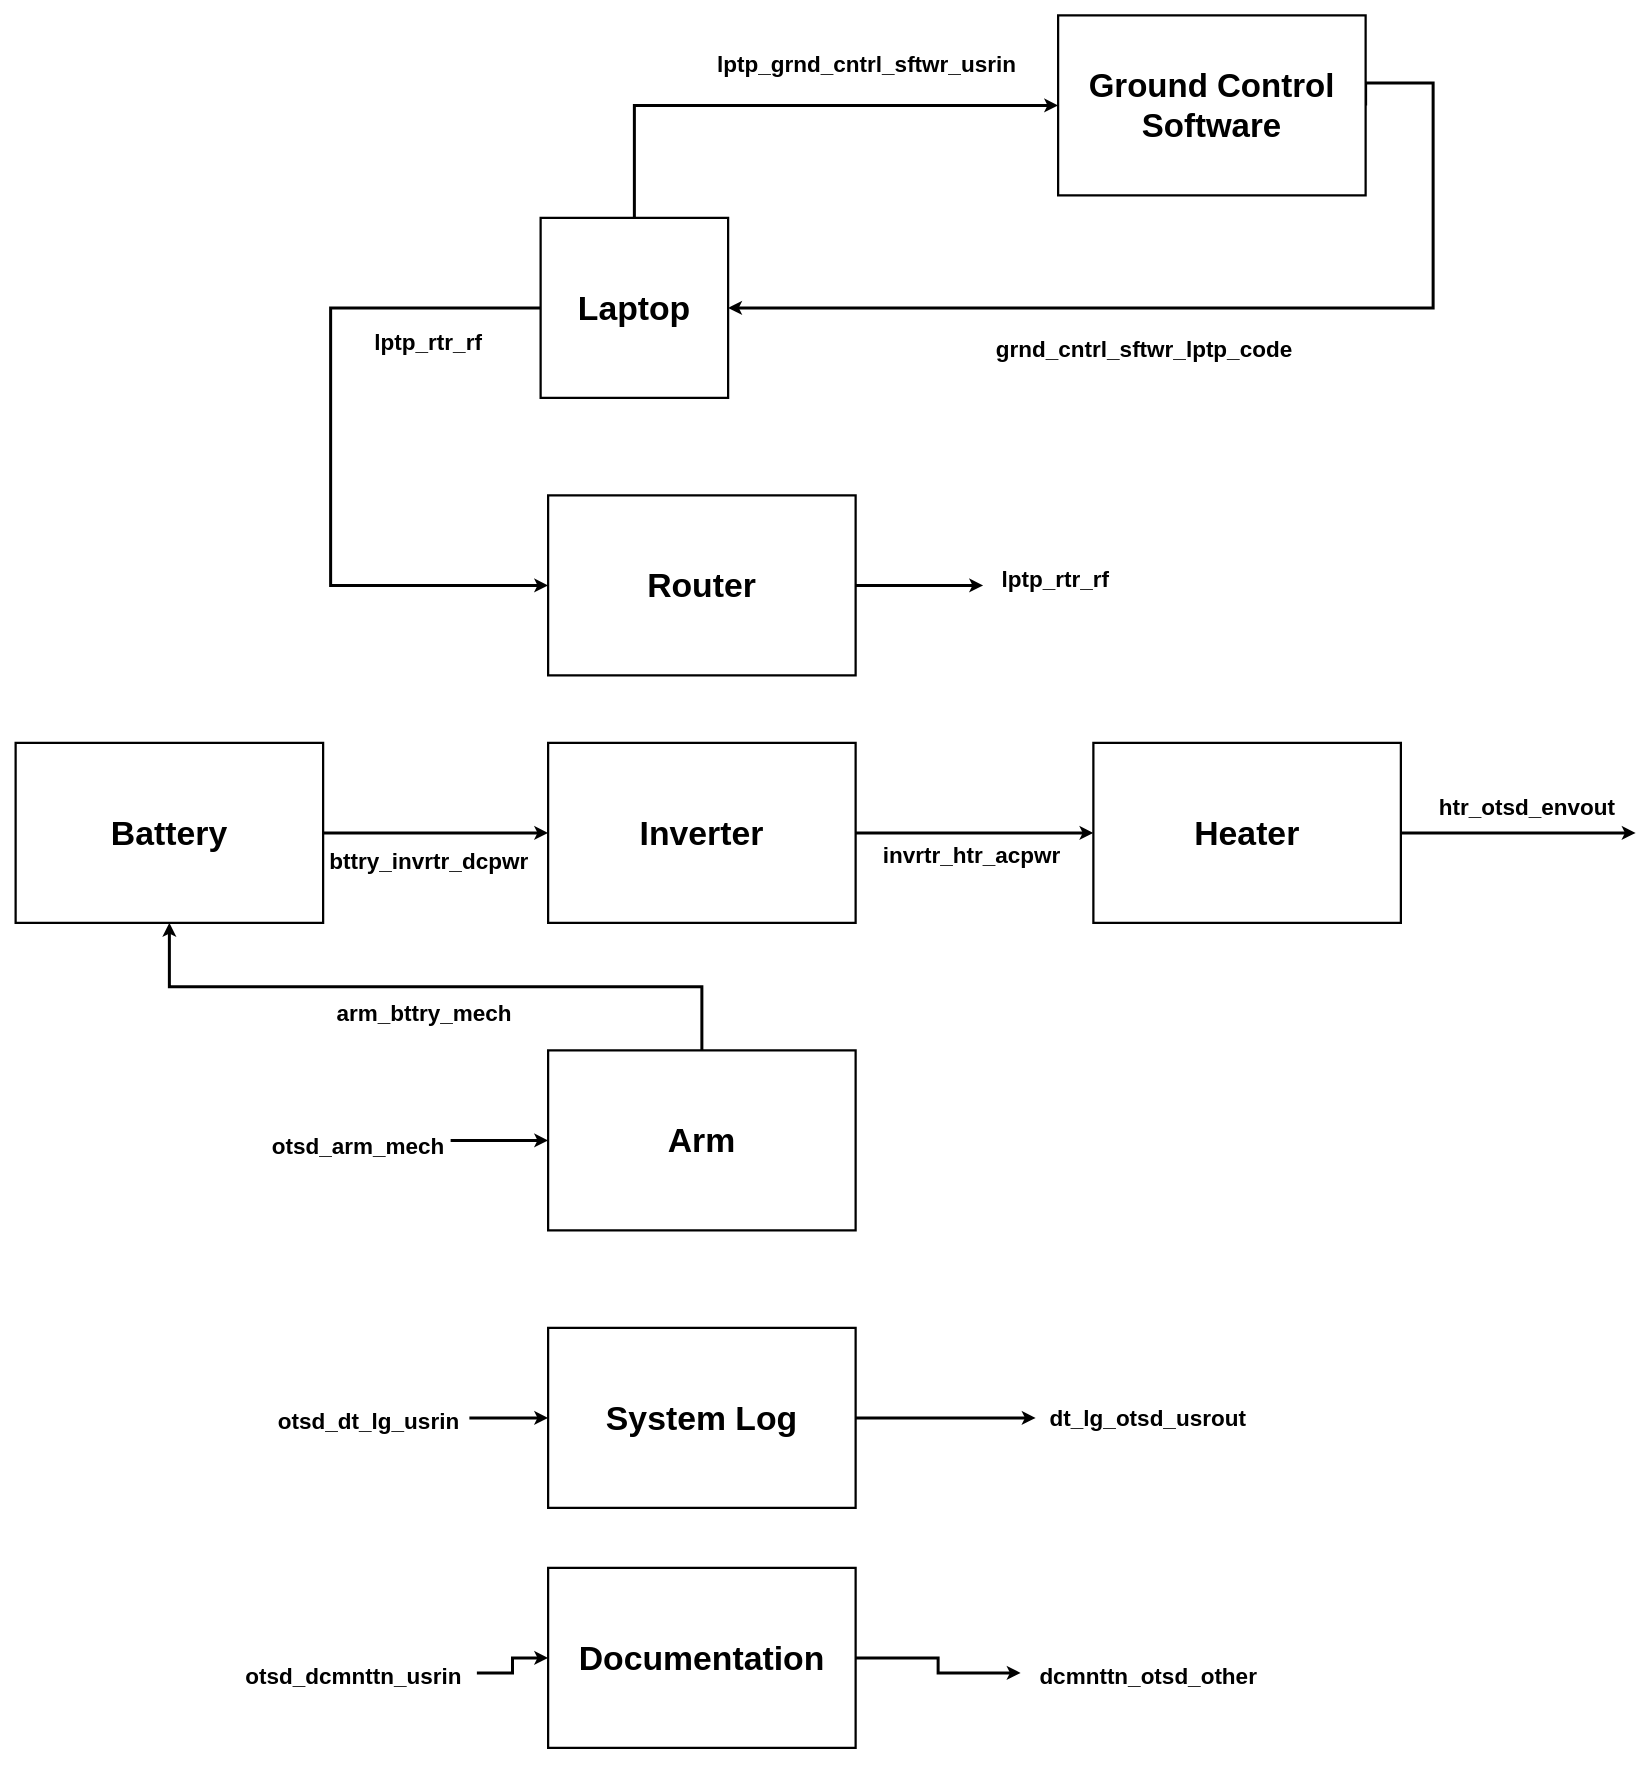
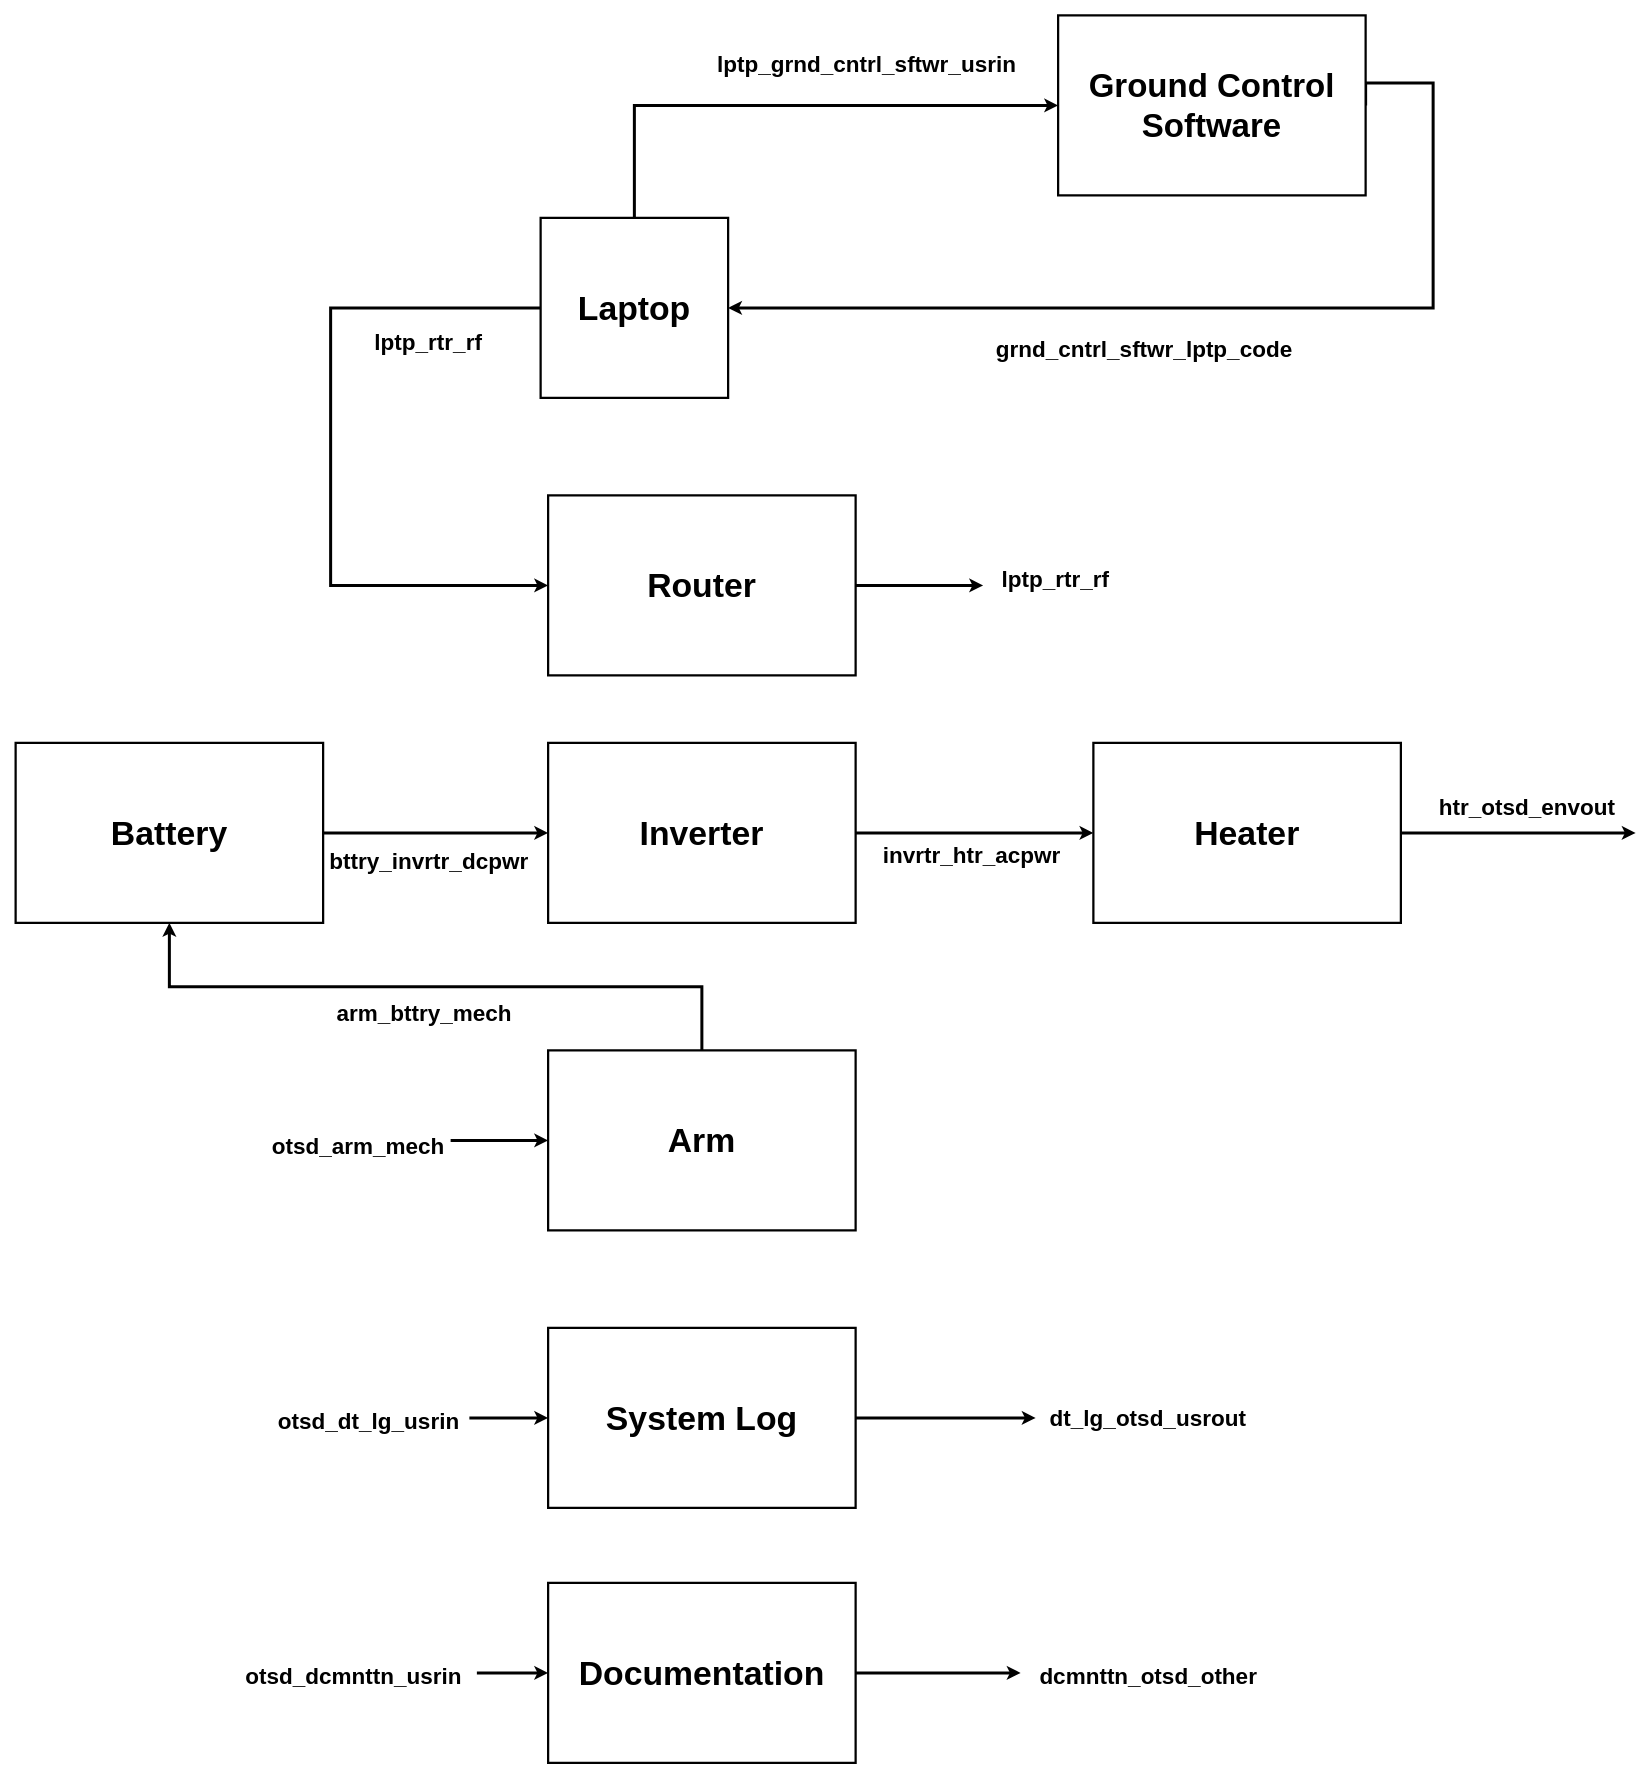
  <mxCell id="0" />
  <mxCell id="1" parent="0" />
  <mxCell id="2" style="edgeStyle=orthogonalEdgeStyle;rounded=0;orthogonalLoop=1;jettySize=auto;html=1;exitX=1;exitY=0.5;exitDx=0;exitDy=0;entryX=1;entryY=0.5;entryDx=0;entryDy=0;strokeWidth=4;" parent="1" source="3" target="7" edge="1"><mxGeometry relative="1" as="geometry"><Array as="points"><mxPoint x="1910" y="110" /><mxPoint x="1910" y="410" /></Array></mxGeometry></mxCell>
  <mxCell id="3" value="&lt;b&gt;&lt;font style=&quot;font-size: 44px&quot;&gt;Ground Control Software&lt;/font&gt;&lt;/b&gt;" style="rounded=0;whiteSpace=wrap;html=1;strokeWidth=3;" parent="1" vertex="1"><mxGeometry x="1410" y="20" width="410" height="240" as="geometry" /></mxCell>
  <mxCell id="4" value="&lt;font style=&quot;font-size: 30px&quot;&gt;&lt;b&gt;lptp_grnd_cntrl_sftwr_usrin&lt;/b&gt;&lt;/font&gt;" style="text;html=1;strokeColor=none;fillColor=none;align=center;verticalAlign=middle;whiteSpace=wrap;rounded=0;" parent="1" vertex="1"><mxGeometry x="950" y="60" width="410" height="50" as="geometry" /></mxCell>
  <mxCell id="5" style="edgeStyle=orthogonalEdgeStyle;rounded=0;orthogonalLoop=1;jettySize=auto;html=1;exitX=0.5;exitY=0;exitDx=0;exitDy=0;entryX=0;entryY=0.5;entryDx=0;entryDy=0;strokeWidth=4;" parent="1" source="7" target="3" edge="1"><mxGeometry relative="1" as="geometry" /></mxCell>
  <mxCell id="6" style="edgeStyle=orthogonalEdgeStyle;rounded=0;orthogonalLoop=1;jettySize=auto;html=1;exitX=0;exitY=0.5;exitDx=0;exitDy=0;entryX=0;entryY=0.5;entryDx=0;entryDy=0;strokeWidth=4;" parent="1" source="7" target="34" edge="1"><mxGeometry relative="1" as="geometry"><Array as="points"><mxPoint x="440" y="410" /><mxPoint x="440" y="780" /></Array></mxGeometry></mxCell>
  <mxCell id="7" value="&lt;b&gt;&lt;font style=&quot;font-size: 45px&quot;&gt;Laptop&lt;/font&gt;&lt;/b&gt;" style="rounded=0;whiteSpace=wrap;html=1;strokeWidth=3;" parent="1" vertex="1"><mxGeometry x="720" y="290" width="250" height="240" as="geometry" /></mxCell>
  <mxCell id="8" value="&lt;font style=&quot;font-size: 30px&quot;&gt;&lt;b&gt;grnd_cntrl_sftwr_lptp_code&lt;/b&gt;&lt;/font&gt;" style="text;html=1;strokeColor=none;fillColor=none;align=center;verticalAlign=middle;whiteSpace=wrap;rounded=0;" parent="1" vertex="1"><mxGeometry x="1290" y="440" width="470" height="50" as="geometry" /></mxCell>
  <mxCell id="9" style="edgeStyle=orthogonalEdgeStyle;rounded=0;orthogonalLoop=1;jettySize=auto;html=1;exitX=1;exitY=0.5;exitDx=0;exitDy=0;strokeWidth=4;" parent="1" source="10" target="14" edge="1"><mxGeometry relative="1" as="geometry" /></mxCell>
  <mxCell id="10" value="&lt;b&gt;&lt;font style=&quot;font-size: 45px&quot;&gt;Inverter&lt;/font&gt;&lt;/b&gt;" style="rounded=0;whiteSpace=wrap;html=1;strokeWidth=3;" parent="1" vertex="1"><mxGeometry x="730" y="990" width="410" height="240" as="geometry" /></mxCell>
  <mxCell id="11" style="edgeStyle=orthogonalEdgeStyle;rounded=0;orthogonalLoop=1;jettySize=auto;html=1;exitX=1;exitY=0.5;exitDx=0;exitDy=0;entryX=0;entryY=0.5;entryDx=0;entryDy=0;strokeWidth=4;" parent="1" source="12" target="10" edge="1"><mxGeometry relative="1" as="geometry" /></mxCell>
  <mxCell id="12" value="&lt;b&gt;&lt;font style=&quot;font-size: 45px&quot;&gt;Battery&lt;/font&gt;&lt;/b&gt;" style="rounded=0;whiteSpace=wrap;html=1;strokeWidth=3;" parent="1" vertex="1"><mxGeometry x="20" y="990" width="410" height="240" as="geometry" /></mxCell>
  <mxCell id="13" style="edgeStyle=orthogonalEdgeStyle;rounded=0;orthogonalLoop=1;jettySize=auto;html=1;exitX=1;exitY=0.5;exitDx=0;exitDy=0;strokeWidth=4;" parent="1" source="14" edge="1"><mxGeometry relative="1" as="geometry"><mxPoint x="2180" y="1110" as="targetPoint" /></mxGeometry></mxCell>
  <mxCell id="14" value="&lt;b&gt;&lt;font style=&quot;font-size: 45px&quot;&gt;Heater&lt;/font&gt;&lt;/b&gt;" style="rounded=0;whiteSpace=wrap;html=1;strokeWidth=3;" parent="1" vertex="1"><mxGeometry x="1457" y="990" width="410" height="240" as="geometry" /></mxCell>
  <mxCell id="15" value="&lt;font style=&quot;font-size: 30px&quot;&gt;&lt;b&gt;invrtr_htr_acpwr&lt;/b&gt;&lt;/font&gt;" style="text;html=1;strokeColor=none;fillColor=none;align=center;verticalAlign=middle;whiteSpace=wrap;rounded=0;" parent="1" vertex="1"><mxGeometry x="1160" y="1130" width="270" height="20" as="geometry" /></mxCell>
  <mxCell id="16" value="&lt;div style=&quot;font-size: 30px&quot;&gt;&lt;font style=&quot;font-size: 30px&quot;&gt;&lt;b&gt;bttry_invrtr_dcpwr&lt;span style=&quot;white-space: pre&quot;&gt;&#09;&lt;/span&gt;&lt;/b&gt;&lt;/font&gt;&lt;/div&gt;&lt;div style=&quot;font-size: 30px&quot;&gt;&lt;br&gt;&lt;/div&gt;" style="text;html=1;align=center;verticalAlign=middle;resizable=0;points=[];autosize=1;" parent="1" vertex="1"><mxGeometry x="430" y="1150" width="350" height="30" as="geometry" /></mxCell>
  <mxCell id="17" style="edgeStyle=orthogonalEdgeStyle;rounded=0;orthogonalLoop=1;jettySize=auto;html=1;exitX=0.5;exitY=0;exitDx=0;exitDy=0;strokeWidth=4;" parent="1" source="18" target="12" edge="1"><mxGeometry relative="1" as="geometry" /></mxCell>
  <mxCell id="18" value="&lt;b&gt;&lt;font style=&quot;font-size: 45px&quot;&gt;Arm&lt;/font&gt;&lt;/b&gt;" style="rounded=0;whiteSpace=wrap;html=1;strokeWidth=3;" parent="1" vertex="1"><mxGeometry x="730" y="1400" width="410" height="240" as="geometry" /></mxCell>
  <mxCell id="19" style="edgeStyle=orthogonalEdgeStyle;rounded=0;orthogonalLoop=1;jettySize=auto;html=1;exitX=1;exitY=0.5;exitDx=0;exitDy=0;strokeWidth=4;" parent="1" source="20" target="18" edge="1"><mxGeometry relative="1" as="geometry" /></mxCell>
  <mxCell id="20" value="&lt;font style=&quot;font-size: 30px&quot;&gt;&lt;b&gt;otsd_arm_mech&lt;/b&gt;&lt;/font&gt;" style="text;html=1;" parent="1" vertex="1"><mxGeometry x="360" y="1502.5" width="240" height="35" as="geometry" /></mxCell>
  <mxCell id="21" value="&lt;font style=&quot;font-size: 30px&quot;&gt;&lt;b&gt;arm_bttry_mech&lt;/b&gt;&lt;/font&gt;" style="text;html=1;strokeColor=none;fillColor=none;align=center;verticalAlign=middle;whiteSpace=wrap;rounded=0;" parent="1" vertex="1"><mxGeometry x="430" y="1340" width="270" height="20" as="geometry" /></mxCell>
  <mxCell id="22" value="&lt;font style=&quot;font-size: 30px&quot;&gt;&lt;b&gt;htr_otsd_envout&lt;/b&gt;&lt;/font&gt;" style="text;html=1;align=center;verticalAlign=middle;resizable=0;points=[];autosize=1;" parent="1" vertex="1"><mxGeometry x="1910" y="1060" width="250" height="30" as="geometry" /></mxCell>
  <mxCell id="23" style="edgeStyle=orthogonalEdgeStyle;rounded=0;orthogonalLoop=1;jettySize=auto;html=1;exitX=1;exitY=0.5;exitDx=0;exitDy=0;strokeWidth=4;entryX=0;entryY=0.5;entryDx=0;entryDy=0;" parent="1" source="24" target="27" edge="1"><mxGeometry relative="1" as="geometry"><mxPoint x="1370" y="1890.294" as="targetPoint" /></mxGeometry></mxCell>
  <mxCell id="24" value="&lt;b&gt;&lt;font style=&quot;font-size: 45px&quot;&gt;System Log&lt;/font&gt;&lt;/b&gt;" style="rounded=0;whiteSpace=wrap;html=1;strokeWidth=3;" parent="1" vertex="1"><mxGeometry x="730" y="1770" width="410" height="240" as="geometry" /></mxCell>
  <mxCell id="25" style="edgeStyle=orthogonalEdgeStyle;rounded=0;orthogonalLoop=1;jettySize=auto;html=1;exitX=1;exitY=0.5;exitDx=0;exitDy=0;strokeWidth=4;" parent="1" source="26" target="24" edge="1"><mxGeometry relative="1" as="geometry" /></mxCell>
  <mxCell id="26" value="&lt;span style=&quot;font-size: 30px&quot;&gt;&lt;b&gt;otsd_dt_lg_usrin&lt;span style=&quot;white-space: pre&quot;&gt;&#09;&lt;/span&gt;&lt;/b&gt;&lt;/span&gt;" style="text;html=1;align=center;" parent="1" vertex="1"><mxGeometry x="380" y="1870" width="245" height="40" as="geometry" /></mxCell>
  <mxCell id="27" value="&lt;font size=&quot;1&quot;&gt;&lt;b style=&quot;font-size: 30px&quot;&gt;dt_lg_otsd_usrout&lt;/b&gt;&lt;/font&gt;" style="text;html=1;strokeColor=none;fillColor=none;align=center;verticalAlign=middle;whiteSpace=wrap;rounded=0;" parent="1" vertex="1"><mxGeometry x="1380" y="1870" width="300" height="40" as="geometry" /></mxCell>
  <mxCell id="28" style="edgeStyle=orthogonalEdgeStyle;rounded=0;orthogonalLoop=1;jettySize=auto;html=1;exitX=1;exitY=0.5;exitDx=0;exitDy=0;strokeWidth=4;" parent="1" source="29" target="32" edge="1"><mxGeometry relative="1" as="geometry" /></mxCell>
- <mxCell id="29" value="&lt;b&gt;&lt;font style=&quot;font-size: 45px&quot;&gt;Documentation&lt;/font&gt;&lt;/b&gt;" style="rounded=0;whiteSpace=wrap;html=1;strokeWidth=3;" parent="1" vertex="1"><mxGeometry x="730" y="2090" width="410" height="240" as="geometry" /></mxCell>
+ <mxCell id="29" value="&lt;b&gt;&lt;font style=&quot;font-size: 45px&quot;&gt;Documentation&lt;/font&gt;&lt;/b&gt;" style="rounded=0;whiteSpace=wrap;html=1;strokeWidth=3;" parent="1" vertex="1"><mxGeometry x="730" y="2110" width="410" height="240" as="geometry" /></mxCell>
  <mxCell id="30" style="edgeStyle=orthogonalEdgeStyle;rounded=0;orthogonalLoop=1;jettySize=auto;html=1;exitX=1;exitY=0.5;exitDx=0;exitDy=0;strokeWidth=4;" parent="1" source="31" target="29" edge="1"><mxGeometry relative="1" as="geometry" /></mxCell>
  <mxCell id="31" value="&lt;div style=&quot;font-size: 30px&quot;&gt;&lt;font style=&quot;font-size: 30px&quot;&gt;&lt;b&gt;otsd_dcmnttn_usrin&lt;span style=&quot;white-space: pre&quot;&gt;&#09;&lt;/span&gt;&lt;/b&gt;&lt;/font&gt;&lt;/div&gt;&lt;div style=&quot;font-size: 30px&quot;&gt;&lt;br&gt;&lt;/div&gt;" style="text;html=1;align=center;" parent="1" vertex="1"><mxGeometry x="350" y="2210" width="285" height="40" as="geometry" /></mxCell>
  <mxCell id="32" value="&lt;div&gt;&lt;font style=&quot;font-size: 30px&quot;&gt;&lt;b&gt;dcmnttn_otsd_other&lt;/b&gt;&lt;/font&gt;&lt;br&gt;&lt;/div&gt;" style="text;html=1;align=center;" parent="1" vertex="1"><mxGeometry x="1360" y="2210" width="340" height="40" as="geometry" /></mxCell>
  <mxCell id="33" style="edgeStyle=orthogonalEdgeStyle;rounded=0;orthogonalLoop=1;jettySize=auto;html=1;exitX=1;exitY=0.5;exitDx=0;exitDy=0;entryX=0;entryY=0.5;entryDx=0;entryDy=0;strokeWidth=4;" parent="1" source="34" target="36" edge="1"><mxGeometry relative="1" as="geometry" /></mxCell>
  <mxCell id="34" value="&lt;b&gt;&lt;font style=&quot;font-size: 45px&quot;&gt;Router&lt;br&gt;&lt;/font&gt;&lt;/b&gt;" style="rounded=0;whiteSpace=wrap;html=1;strokeWidth=3;" parent="1" vertex="1"><mxGeometry x="730" y="660" width="410" height="240" as="geometry" /></mxCell>
  <mxCell id="35" value="&lt;div&gt;&lt;div&gt;&lt;span style=&quot;font-size: 30px&quot;&gt;&lt;b&gt;lptp_rtr_rf&lt;/b&gt;&lt;/span&gt;&lt;/div&gt;&lt;/div&gt;" style="text;html=1;align=center;verticalAlign=middle;resizable=0;points=[];autosize=1;" parent="1" vertex="1"><mxGeometry x="490" y="440" width="160" height="30" as="geometry" /></mxCell>
  <mxCell id="36" value="&lt;div&gt;&lt;span style=&quot;font-size: 30px&quot;&gt;&lt;b&gt;lptp_rtr_rf&lt;span style=&quot;white-space: pre&quot;&gt;&#09;&lt;/span&gt;&lt;/b&gt;&lt;/span&gt;&lt;/div&gt;&lt;div&gt;&lt;br&gt;&lt;/div&gt;" style="text;html=1;strokeColor=none;fillColor=none;align=center;verticalAlign=middle;whiteSpace=wrap;rounded=0;" parent="1" vertex="1"><mxGeometry x="1310" y="755" width="250" height="50" as="geometry" /></mxCell>
